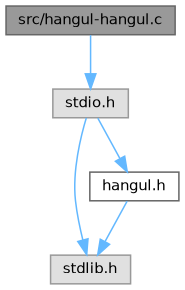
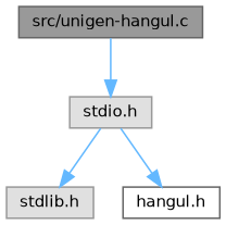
  digraph {
    node [color=grey60 fillcolor="#E0E0E0" fontname=Helvetica fontsize=10 shape=box style=filled]
    edge [color=steelblue1 fontname=Helvetica fontsize=10 labelfontname=Helvetica labelfontsize=10 style=solid]
-   n1 [color=gray40 fillcolor=grey60 fontcolor=black height=0.2 label="src/hangul-hangul.c" width=0.4]
+   n1 [color=gray40 fillcolor=grey60 fontcolor=black height=0.2 label="src/unigen-hangul.c" width=0.4]
    n2 [height=0.2 label="stdio.h" width=0.4]
    n3 [height=0.2 label="stdlib.h" width=0.4]
    n4 [color=grey40 fillcolor=white height=0.2 label="hangul.h" width=0.4]
    n1 -> n2
    n2 -> n3
    n2 -> n4
-   n4 -> n3
  }
